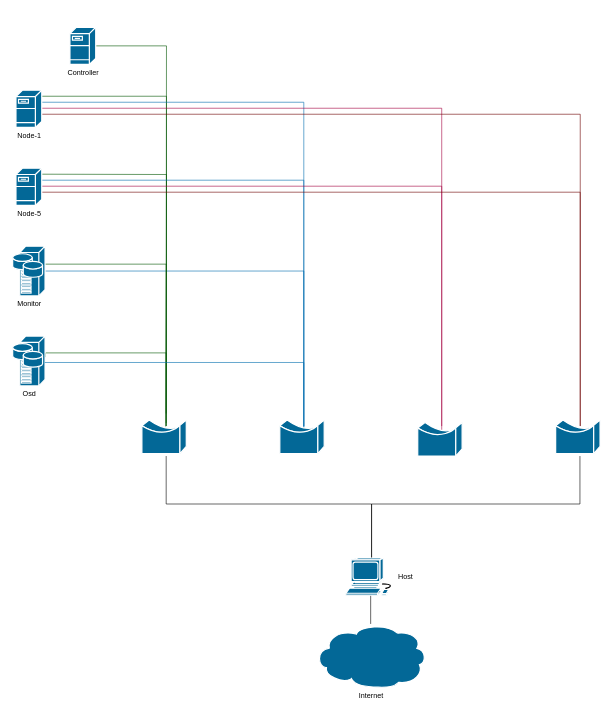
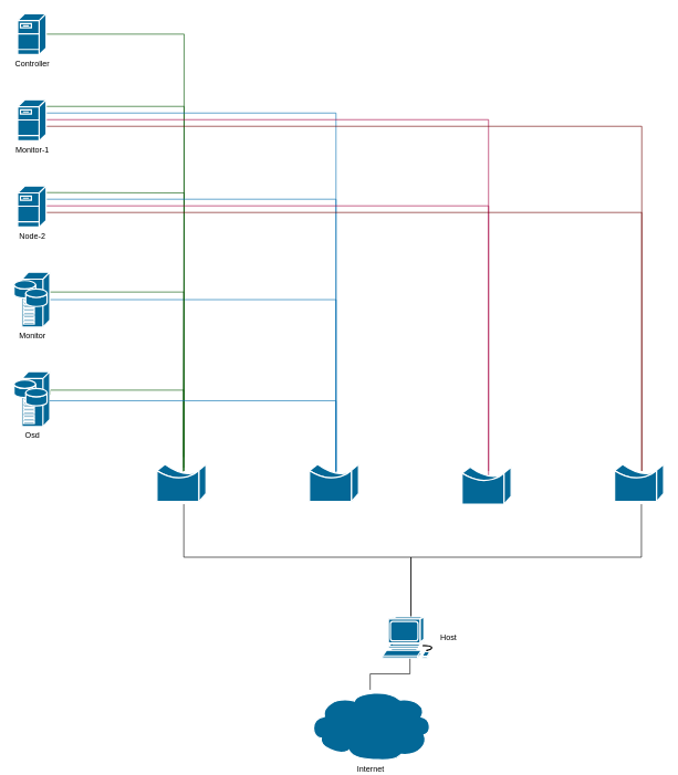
  <mxCell id="0" />
  <mxCell id="1" parent="0" />
  <mxCell id="2" style="edgeStyle=orthogonalEdgeStyle;rounded=0;orthogonalLoop=1;jettySize=auto;html=1;fillColor=#008a00;strokeColor=#005700;endArrow=none;endFill=0;" parent="1" source="3" edge="1"><mxGeometry relative="1" as="geometry"><mxPoint x="276.5" y="710" as="targetPoint" /></mxGeometry></mxCell>
- <mxCell id="3" value="Controller" style="shape=mxgraph.cisco.servers.fileserver;sketch=0;html=1;pointerEvents=1;dashed=0;fillColor=#036897;strokeColor=#ffffff;strokeWidth=2;verticalLabelPosition=bottom;verticalAlign=top;align=center;outlineConnect=0;" parent="1" vertex="1"><mxGeometry x="116" y="45" width="43" height="62" as="geometry" /></mxCell>
+ <mxCell id="3" value="Controller" style="shape=mxgraph.cisco.servers.fileserver;sketch=0;html=1;pointerEvents=1;dashed=0;fillColor=#036897;strokeColor=#ffffff;strokeWidth=2;verticalLabelPosition=bottom;verticalAlign=top;align=center;outlineConnect=0;" parent="1" vertex="1"><mxGeometry x="26" y="20" width="43" height="62" as="geometry" /></mxCell>
  <mxCell id="4" style="edgeStyle=orthogonalEdgeStyle;rounded=0;orthogonalLoop=1;jettySize=auto;html=1;fillColor=#1ba1e2;strokeColor=#006EAF;endArrow=none;endFill=0;" parent="1" source="6" edge="1"><mxGeometry relative="1" as="geometry"><Array as="points"><mxPoint x="506" y="451" /></Array><mxPoint x="506" y="710" as="targetPoint" /></mxGeometry></mxCell>
  <mxCell id="5" style="edgeStyle=orthogonalEdgeStyle;rounded=0;orthogonalLoop=1;jettySize=auto;html=1;fillColor=#008a00;strokeColor=#005700;endArrow=none;endFill=0;" edge="1" parent="1"><mxGeometry relative="1" as="geometry"><mxPoint x="275.5" y="710.667" as="targetPoint" /><mxPoint x="73" y="440" as="sourcePoint" /><Array as="points"><mxPoint x="276.5" y="440" /><mxPoint x="276.5" y="711" /></Array></mxGeometry></mxCell>
  <mxCell id="6" value="Monitor" style="shape=mxgraph.cisco.servers.storage_server;sketch=0;html=1;pointerEvents=1;dashed=0;fillColor=#036897;strokeColor=#ffffff;strokeWidth=2;verticalLabelPosition=bottom;verticalAlign=top;align=center;outlineConnect=0;" parent="1" vertex="1"><mxGeometry x="20.5" y="410" width="54" height="83" as="geometry" /></mxCell>
  <mxCell id="7" style="edgeStyle=orthogonalEdgeStyle;rounded=0;orthogonalLoop=1;jettySize=auto;html=1;endArrow=none;endFill=0;" parent="1" target="27" edge="1"><mxGeometry relative="1" as="geometry"><Array as="points"><mxPoint x="276" y="840" /><mxPoint x="619" y="840" /><mxPoint x="619" y="981" /></Array><mxPoint x="276.5" y="760" as="sourcePoint" /><mxPoint x="619" y="1010" as="targetPoint" /></mxGeometry></mxCell>
  <mxCell id="8" style="edgeStyle=orthogonalEdgeStyle;rounded=0;orthogonalLoop=1;jettySize=auto;html=1;fillColor=#008a00;strokeColor=#005700;endArrow=none;endFill=0;" parent="1" source="12" edge="1"><mxGeometry relative="1" as="geometry"><Array as="points"><mxPoint x="277" y="160" /></Array><mxPoint x="277" y="710" as="targetPoint" /></mxGeometry></mxCell>
  <mxCell id="9" style="edgeStyle=orthogonalEdgeStyle;rounded=0;orthogonalLoop=1;jettySize=auto;html=1;endArrow=none;endFill=0;fillColor=#1ba1e2;strokeColor=#006EAF;" parent="1" source="12" edge="1"><mxGeometry relative="1" as="geometry"><Array as="points"><mxPoint x="506" y="170" /></Array><mxPoint x="506" y="710" as="targetPoint" /></mxGeometry></mxCell>
  <mxCell id="10" style="edgeStyle=orthogonalEdgeStyle;rounded=0;orthogonalLoop=1;jettySize=auto;html=1;fillColor=#d80073;strokeColor=#A50040;endArrow=none;endFill=0;" parent="1" edge="1"><mxGeometry relative="1" as="geometry"><mxPoint x="69" y="180" as="sourcePoint" /><mxPoint x="735.994" y="710" as="targetPoint" /><Array as="points"><mxPoint x="736" y="180" /></Array></mxGeometry></mxCell>
  <mxCell id="11" style="edgeStyle=orthogonalEdgeStyle;rounded=0;orthogonalLoop=1;jettySize=auto;html=1;fillColor=#a20025;strokeColor=#6F0000;endArrow=none;endFill=0;" parent="1" source="12" edge="1"><mxGeometry relative="1" as="geometry"><Array as="points"><mxPoint x="967" y="190" /></Array><mxPoint x="967" y="710" as="targetPoint" /></mxGeometry></mxCell>
- <mxCell id="12" value="Node-1" style="shape=mxgraph.cisco.servers.fileserver;sketch=0;html=1;pointerEvents=1;dashed=0;fillColor=#036897;strokeColor=#ffffff;strokeWidth=2;verticalLabelPosition=bottom;verticalAlign=top;align=center;outlineConnect=0;" parent="1" vertex="1"><mxGeometry x="26" y="150" width="43" height="62" as="geometry" /></mxCell>
+ <mxCell id="12" value="Monitor-1" style="shape=mxgraph.cisco.servers.fileserver;sketch=0;html=1;pointerEvents=1;dashed=0;fillColor=#036897;strokeColor=#ffffff;strokeWidth=2;verticalLabelPosition=bottom;verticalAlign=top;align=center;outlineConnect=0;" parent="1" vertex="1"><mxGeometry x="26" y="150" width="43" height="62" as="geometry" /></mxCell>
  <mxCell id="13" style="edgeStyle=orthogonalEdgeStyle;rounded=0;orthogonalLoop=1;jettySize=auto;html=1;fillColor=#008a00;strokeColor=#005700;endArrow=none;endFill=0;" parent="1" edge="1"><mxGeometry relative="1" as="geometry"><mxPoint x="69" y="290" as="sourcePoint" /><mxPoint x="276.503" y="689" as="targetPoint" /></mxGeometry></mxCell>
  <mxCell id="14" style="edgeStyle=orthogonalEdgeStyle;rounded=0;orthogonalLoop=1;jettySize=auto;html=1;fillColor=#1ba1e2;strokeColor=#006EAF;endArrow=none;endFill=0;" parent="1" edge="1"><mxGeometry relative="1" as="geometry"><mxPoint x="69" y="299.997" as="sourcePoint" /><mxPoint x="506.007" y="719.99" as="targetPoint" /><Array as="points"><mxPoint x="506" y="299.99" /></Array></mxGeometry></mxCell>
  <mxCell id="15" style="edgeStyle=orthogonalEdgeStyle;rounded=0;orthogonalLoop=1;jettySize=auto;html=1;fillColor=#d80073;strokeColor=#A50040;endArrow=none;endFill=0;" parent="1" edge="1"><mxGeometry relative="1" as="geometry"><mxPoint x="69" y="310" as="sourcePoint" /><mxPoint x="736" y="720" as="targetPoint" /><Array as="points"><mxPoint x="736" y="310" /></Array></mxGeometry></mxCell>
  <mxCell id="16" style="edgeStyle=orthogonalEdgeStyle;rounded=0;orthogonalLoop=1;jettySize=auto;html=1;fillColor=#a20025;strokeColor=#6F0000;endArrow=none;endFill=0;" parent="1" source="17" edge="1"><mxGeometry relative="1" as="geometry"><Array as="points"><mxPoint x="967" y="320" /></Array><mxPoint x="967" y="710" as="targetPoint" /></mxGeometry></mxCell>
- <mxCell id="17" value="Node-5" style="shape=mxgraph.cisco.servers.fileserver;sketch=0;html=1;pointerEvents=1;dashed=0;fillColor=#036897;strokeColor=#ffffff;strokeWidth=2;verticalLabelPosition=bottom;verticalAlign=top;align=center;outlineConnect=0;" parent="1" vertex="1"><mxGeometry x="26" y="280" width="43" height="62" as="geometry" /></mxCell>
+ <mxCell id="17" value="Node-2" style="shape=mxgraph.cisco.servers.fileserver;sketch=0;html=1;pointerEvents=1;dashed=0;fillColor=#036897;strokeColor=#ffffff;strokeWidth=2;verticalLabelPosition=bottom;verticalAlign=top;align=center;outlineConnect=0;" parent="1" vertex="1"><mxGeometry x="26" y="280" width="43" height="62" as="geometry" /></mxCell>
  <mxCell id="18" style="edgeStyle=orthogonalEdgeStyle;rounded=0;orthogonalLoop=1;jettySize=auto;html=1;fillColor=#008a00;strokeColor=#005700;endArrow=none;endFill=0;" edge="1" parent="1"><mxGeometry relative="1" as="geometry"><mxPoint x="75" y="595" as="sourcePoint" /><mxPoint x="276.5" y="705" as="targetPoint" /><Array as="points"><mxPoint x="75" y="588" /><mxPoint x="277" y="588" /></Array></mxGeometry></mxCell>
  <mxCell id="19" value="Osd" style="shape=mxgraph.cisco.servers.storage_server;sketch=0;html=1;pointerEvents=1;dashed=0;fillColor=#036897;strokeColor=#ffffff;strokeWidth=2;verticalLabelPosition=bottom;verticalAlign=top;align=center;outlineConnect=0;" parent="1" vertex="1"><mxGeometry x="20.5" y="560" width="54" height="83" as="geometry" /></mxCell>
  <mxCell id="20" style="edgeStyle=orthogonalEdgeStyle;rounded=0;orthogonalLoop=1;jettySize=auto;html=1;endArrow=none;endFill=0;" parent="1" target="27" edge="1"><mxGeometry relative="1" as="geometry"><Array as="points"><mxPoint x="966" y="840" /><mxPoint x="619" y="840" /></Array><mxPoint x="966.5" y="760" as="sourcePoint" /><mxPoint x="619" y="1010" as="targetPoint" /></mxGeometry></mxCell>
  <mxCell id="21" style="edgeStyle=orthogonalEdgeStyle;rounded=0;orthogonalLoop=1;jettySize=auto;html=1;entryX=0.5;entryY=0;entryDx=0;entryDy=0;entryPerimeter=0;endArrow=none;endFill=0;fillColor=#1ba1e2;strokeColor=#006EAF;" parent="1" edge="1"><mxGeometry relative="1" as="geometry"><Array as="points"><mxPoint x="506.5" y="603.5" /></Array><mxPoint x="74" y="604" as="sourcePoint" /><mxPoint x="506" y="712.5" as="targetPoint" /></mxGeometry></mxCell>
  <mxCell id="22" value="" style="shape=mxgraph.cisco.misc.bridge;html=1;pointerEvents=1;dashed=0;fillColor=#036897;strokeColor=#ffffff;strokeWidth=2;verticalLabelPosition=bottom;verticalAlign=top;align=center;outlineConnect=0;" vertex="1" parent="1"><mxGeometry x="926" y="700" width="74" height="56" as="geometry" /></mxCell>
  <mxCell id="23" value="" style="shape=mxgraph.cisco.misc.bridge;html=1;pointerEvents=1;dashed=0;fillColor=#036897;strokeColor=#ffffff;strokeWidth=2;verticalLabelPosition=bottom;verticalAlign=top;align=center;outlineConnect=0;" vertex="1" parent="1"><mxGeometry x="696" y="704" width="74" height="56" as="geometry" /></mxCell>
  <mxCell id="24" value="" style="shape=mxgraph.cisco.misc.bridge;html=1;pointerEvents=1;dashed=0;fillColor=#036897;strokeColor=#ffffff;strokeWidth=2;verticalLabelPosition=bottom;verticalAlign=top;align=center;outlineConnect=0;" vertex="1" parent="1"><mxGeometry x="466" y="700" width="74" height="56" as="geometry" /></mxCell>
  <mxCell id="25" value="" style="shape=mxgraph.cisco.misc.bridge;html=1;pointerEvents=1;dashed=0;fillColor=#036897;strokeColor=#ffffff;strokeWidth=2;verticalLabelPosition=bottom;verticalAlign=top;align=center;outlineConnect=0;" vertex="1" parent="1"><mxGeometry x="236" y="700" width="74" height="56" as="geometry" /></mxCell>
  <mxCell id="26" style="edgeStyle=orthogonalEdgeStyle;rounded=0;orthogonalLoop=1;jettySize=auto;html=1;endArrow=none;endFill=0;" edge="1" parent="1" source="27" target="28"><mxGeometry relative="1" as="geometry" /></mxCell>
  <mxCell id="27" value="" style="shape=mxgraph.cisco.computers_and_peripherals.workstation;sketch=0;html=1;pointerEvents=1;dashed=0;fillColor=#036897;strokeColor=#ffffff;strokeWidth=2;verticalLabelPosition=bottom;verticalAlign=top;align=center;outlineConnect=0;" vertex="1" parent="1"><mxGeometry x="576" y="930" width="83" height="62" as="geometry" /></mxCell>
- <mxCell id="28" value="Internet" style="shape=mxgraph.cisco.storage.cloud;sketch=0;html=1;pointerEvents=1;dashed=0;fillColor=#036897;strokeColor=#ffffff;strokeWidth=2;verticalLabelPosition=bottom;verticalAlign=top;align=center;outlineConnect=0;" vertex="1" parent="1"><mxGeometry x="524.5" y="1040" width="186" height="106" as="geometry" /></mxCell>
+ <mxCell id="28" value="Internet" style="shape=mxgraph.cisco.storage.cloud;sketch=0;html=1;pointerEvents=1;dashed=0;fillColor=#036897;strokeColor=#ffffff;strokeWidth=2;verticalLabelPosition=bottom;verticalAlign=top;align=center;outlineConnect=0;" vertex="1" parent="1"><mxGeometry x="464.5" y="1040" width="186" height="106" as="geometry" /></mxCell>
  <mxCell id="29" value="Host" style="text;html=1;align=center;verticalAlign=middle;whiteSpace=wrap;rounded=0;" vertex="1" parent="1"><mxGeometry x="646" y="946" width="60" height="30" as="geometry" /></mxCell>
